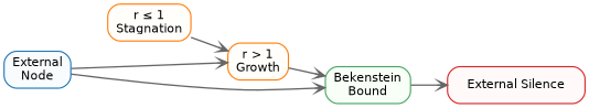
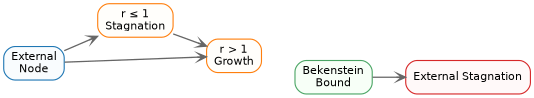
  digraph {
    bgcolor=white
    rankdir=LR
    node [color="#ff7f0e" fillcolor="#FFFEFB" fontcolor=black fontname="DejaVu Sans" fontsize=12 penwidth=1.2 shape=box style="filled,rounded"]
    edge [arrowhead=vee arrowsize=0.9 color="#666666" penwidth=1.4 splines=true]
    n1 [color="#1f77b4" fillcolor="#F9FCFE" label="External\nNode"]
    n2 [label="r ≤ 1\nStagnation"]
    n3 [label="r > 1\nGrowth"]
    n4 [color="#4AA564" fillcolor="#F7FFF7" label="Bekenstein\nBound"]
-   n5 [color="#d62728" fillcolor="#FFF9F9" label="External Silence"]
-   n1 -> n4
+   n5 [color="#d62728" fillcolor="#FFF9F9" label="External Stagnation"]
+   n1 -> n2
    n1 -> n3
    n2 -> n3
-   n3 -> n4
    n4 -> n5
  }
